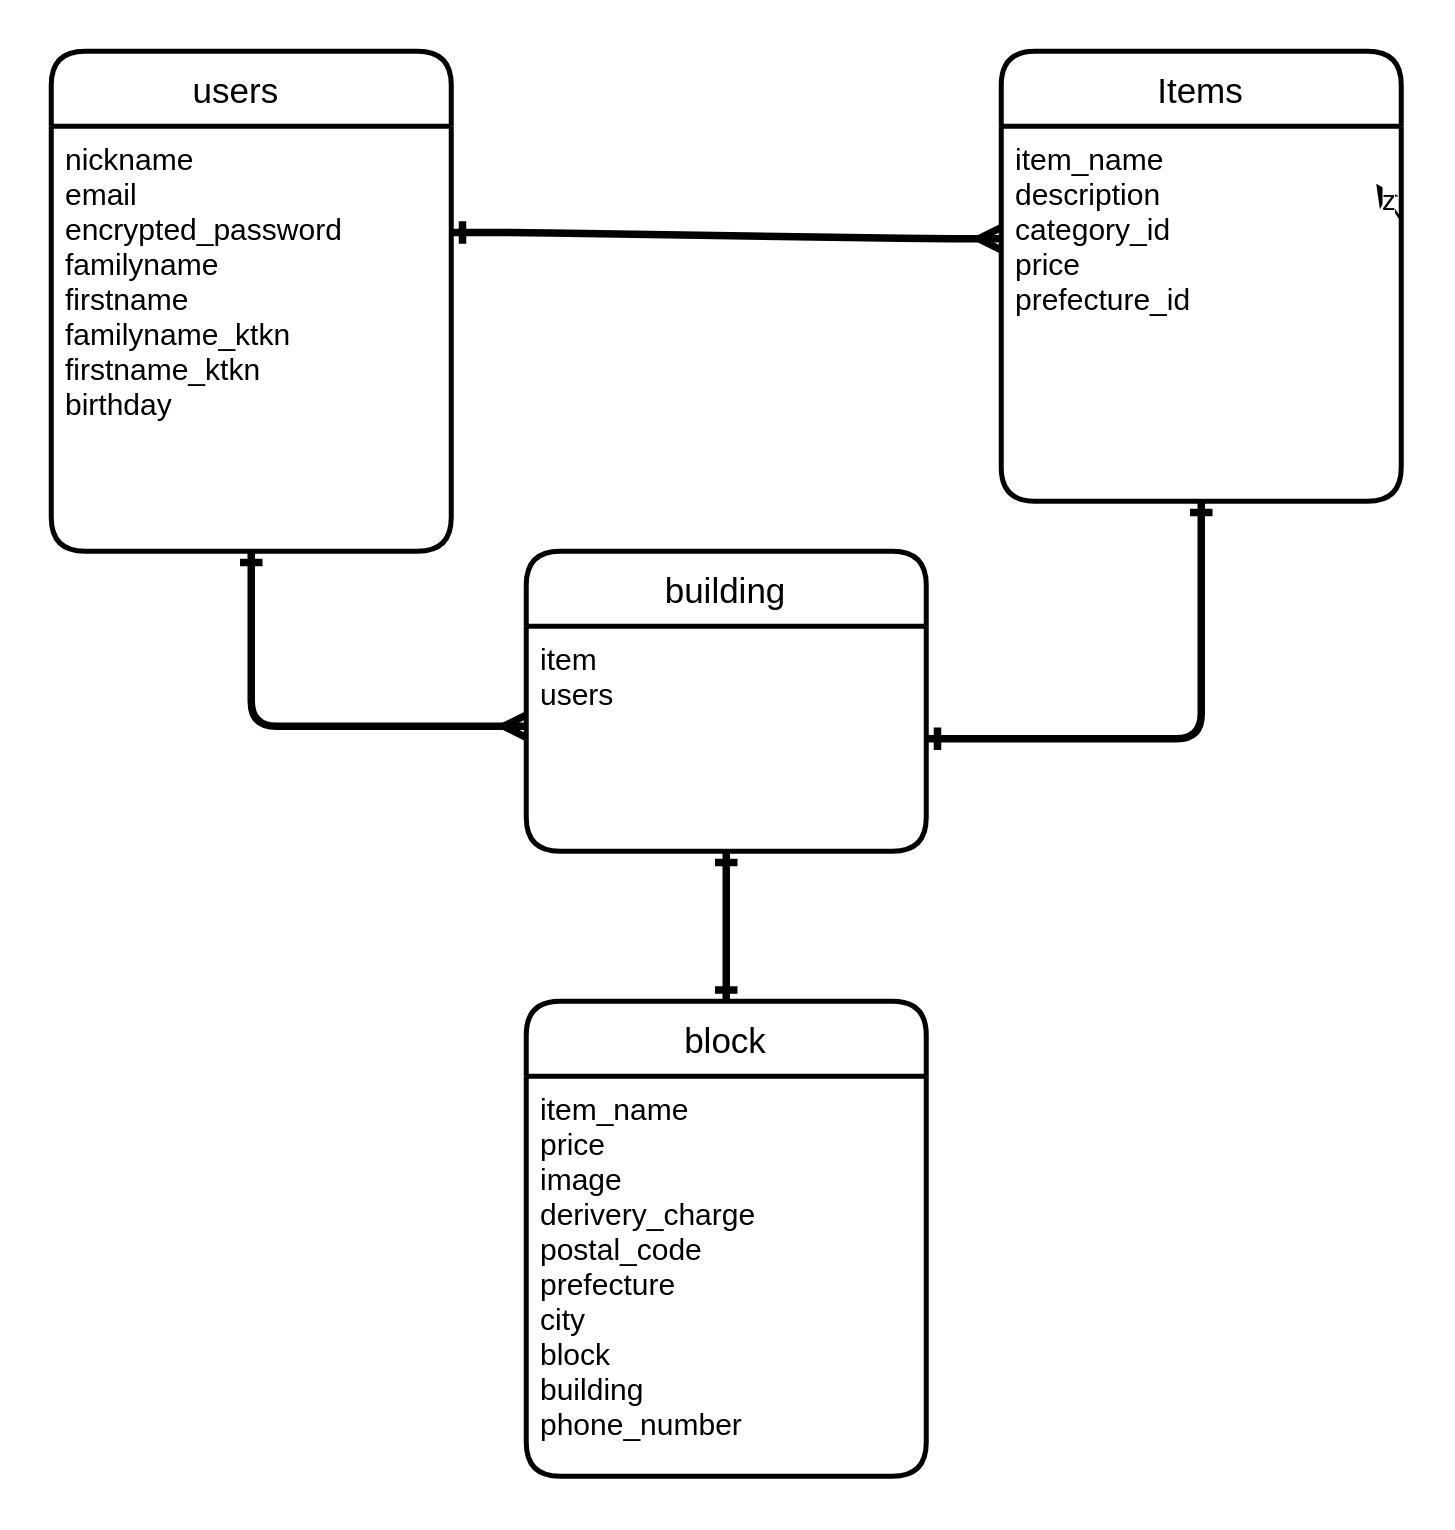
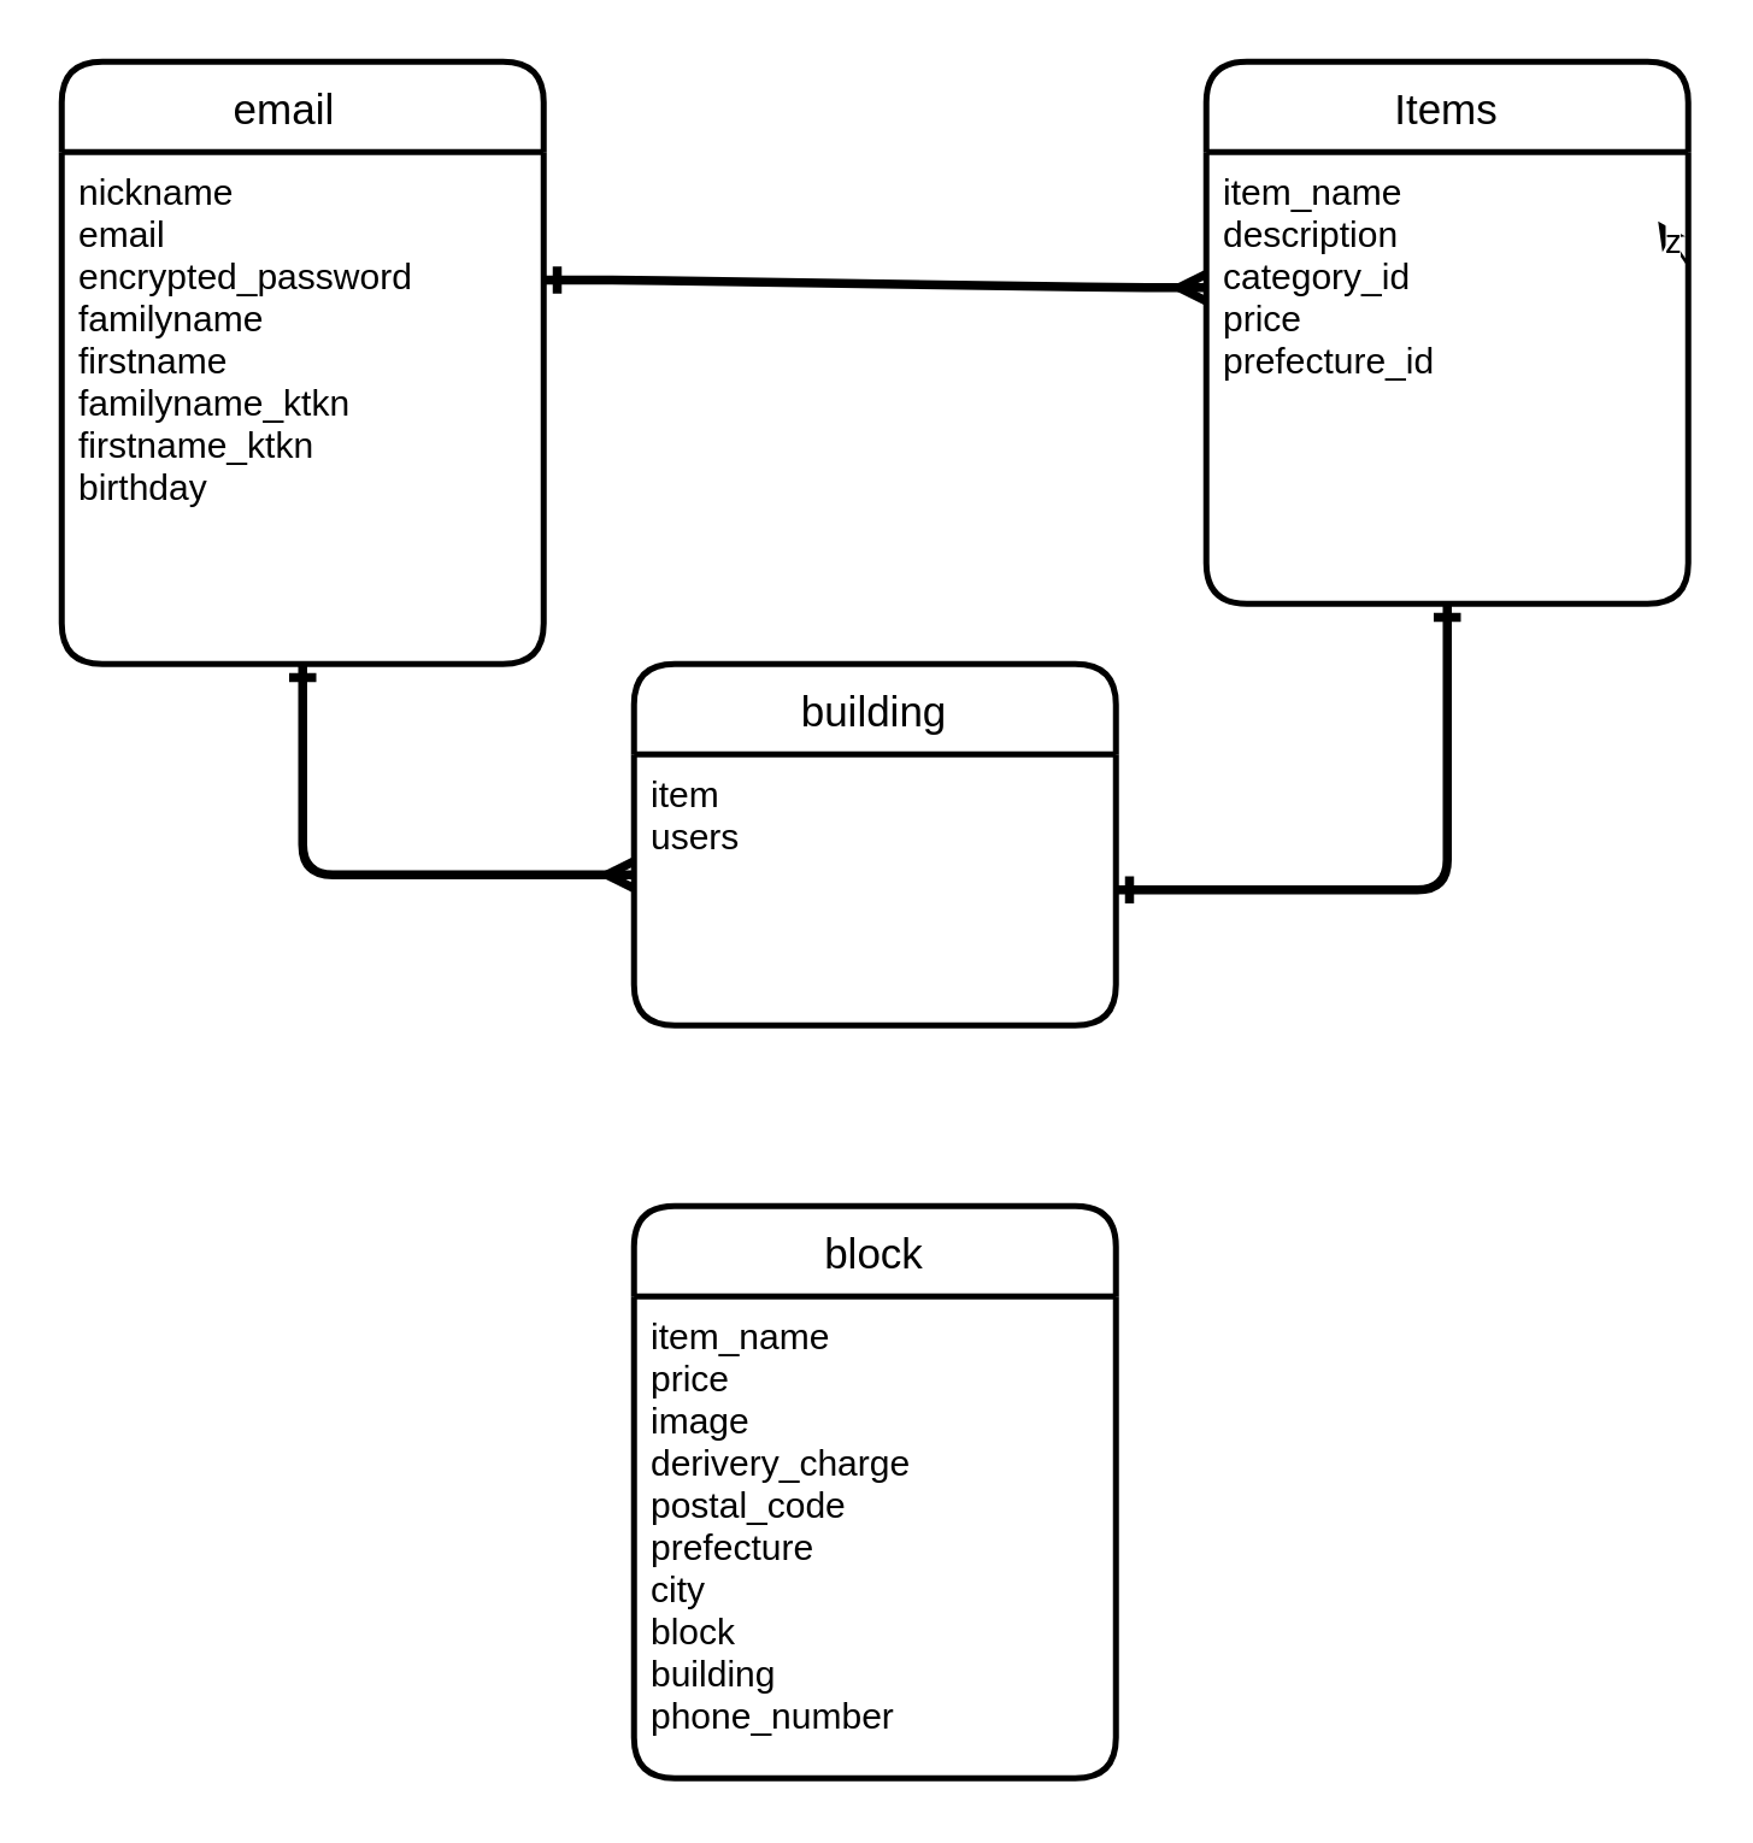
  <mxCell id="0" />
  <mxCell id="1" parent="0" />
- <mxCell id="2" value="users   " style="swimlane;childLayout=stackLayout;horizontal=1;startSize=30;horizontalStack=0;rounded=1;fontSize=14;fontStyle=0;strokeWidth=2;resizeParent=0;resizeLast=1;shadow=0;dashed=0;align=center;" parent="1" vertex="1"><mxGeometry x="20" y="20" width="160" height="200" as="geometry" /></mxCell>
+ <mxCell id="2" value="email   " style="swimlane;childLayout=stackLayout;horizontal=1;startSize=30;horizontalStack=0;rounded=1;fontSize=14;fontStyle=0;strokeWidth=2;resizeParent=0;resizeLast=1;shadow=0;dashed=0;align=center;" parent="1" vertex="1"><mxGeometry x="20" y="20" width="160" height="200" as="geometry" /></mxCell>
  <mxCell id="3" value="nickname&#10;email&#10;encrypted_password&#10;familyname&#10;firstname&#10;familyname_ktkn&#10;firstname_ktkn&#10;birthday" style="align=left;strokeColor=none;fillColor=none;spacingLeft=4;fontSize=12;verticalAlign=top;resizable=0;rotatable=0;part=1;" parent="2" vertex="1"><mxGeometry y="30" width="160" height="170" as="geometry" /></mxCell>
  <mxCell id="4" value="Items" style="swimlane;childLayout=stackLayout;horizontal=1;startSize=30;horizontalStack=0;rounded=1;fontSize=14;fontStyle=0;strokeWidth=2;resizeParent=0;resizeLast=1;shadow=0;dashed=0;align=center;" parent="1" vertex="1"><mxGeometry x="400" y="20" width="160" height="180" as="geometry" /></mxCell>
  <mxCell id="5" value="item_name&#10;description&#10;category_id&#10;price&#10;prefecture_id" style="align=left;strokeColor=none;fillColor=none;spacingLeft=4;fontSize=12;verticalAlign=top;resizable=0;rotatable=0;part=1;" parent="4" vertex="1"><mxGeometry y="30" width="160" height="150" as="geometry" /></mxCell>
  <mxCell id="6" value="" style="edgeStyle=entityRelationEdgeStyle;fontSize=12;html=1;endArrow=ERmany;exitX=1;exitY=0.25;exitDx=0;exitDy=0;targetPerimeterSpacing=5;sourcePerimeterSpacing=5;endSize=5;startSize=5;strokeWidth=3;startArrow=ERone;startFill=0;" parent="1" source="3" edge="1"><mxGeometry width="100" height="100" relative="1" as="geometry"><mxPoint x="230" y="190" as="sourcePoint" /><mxPoint x="400" y="95" as="targetPoint" /></mxGeometry></mxCell>
  <mxCell id="7" value="z" style="edgeStyle=none;html=1;exitX=1;exitY=0.25;exitDx=0;exitDy=0;targetPerimeterSpacing=6;" parent="1" source="5" edge="1"><mxGeometry relative="1" as="geometry"><mxPoint x="550" y="73" as="targetPoint" /></mxGeometry></mxCell>
  <mxCell id="8" value="building" style="swimlane;childLayout=stackLayout;horizontal=1;startSize=30;horizontalStack=0;rounded=1;fontSize=14;fontStyle=0;strokeWidth=2;resizeParent=0;resizeLast=1;shadow=0;dashed=0;align=center;" parent="1" vertex="1"><mxGeometry x="210" y="220" width="160" height="120" as="geometry" /></mxCell>
  <mxCell id="9" value="item&#10;users" style="align=left;strokeColor=none;fillColor=none;spacingLeft=4;fontSize=12;verticalAlign=top;resizable=0;rotatable=0;part=1;" parent="8" vertex="1"><mxGeometry y="30" width="160" height="90" as="geometry" /></mxCell>
  <mxCell id="10" value="block" style="swimlane;childLayout=stackLayout;horizontal=1;startSize=30;horizontalStack=0;rounded=1;fontSize=14;fontStyle=0;strokeWidth=2;resizeParent=0;resizeLast=1;shadow=0;dashed=0;align=center;" parent="1" vertex="1"><mxGeometry x="210" y="400" width="160" height="190" as="geometry" /></mxCell>
  <mxCell id="11" value="item_name&#10;price&#10;image&#10;derivery_charge&#10;postal_code&#10;prefecture&#10;city&#10;block&#10;building&#10;phone_number" style="align=left;strokeColor=none;fillColor=none;spacingLeft=4;fontSize=12;verticalAlign=top;resizable=0;rotatable=0;part=1;" parent="10" vertex="1"><mxGeometry y="30" width="160" height="160" as="geometry" /></mxCell>
  <mxCell id="12" value="" style="fontSize=12;html=1;endArrow=ERone;endFill=1;startSize=5;endSize=5;sourcePerimeterSpacing=5;targetPerimeterSpacing=5;strokeWidth=3;exitX=1;exitY=0.5;exitDx=0;exitDy=0;entryX=0.5;entryY=1;entryDx=0;entryDy=0;startArrow=ERone;startFill=0;" parent="1" source="9" target="5" edge="1"><mxGeometry width="100" height="100" relative="1" as="geometry"><mxPoint x="230" y="360" as="sourcePoint" /><mxPoint x="480" y="295" as="targetPoint" /><Array as="points"><mxPoint x="480" y="295" /></Array></mxGeometry></mxCell>
  <mxCell id="13" value="" style="fontSize=12;html=1;endArrow=ERmany;startSize=5;endSize=5;sourcePerimeterSpacing=5;targetPerimeterSpacing=5;strokeWidth=3;exitX=0.5;exitY=1;exitDx=0;exitDy=0;startArrow=ERone;startFill=0;" parent="1" source="3" edge="1"><mxGeometry width="100" height="100" relative="1" as="geometry"><mxPoint x="110" y="390" as="sourcePoint" /><mxPoint x="210" y="290" as="targetPoint" /><Array as="points"><mxPoint x="100" y="290" /></Array></mxGeometry></mxCell>
- <mxCell id="14" value="" style="fontSize=12;html=1;endArrow=ERone;endFill=1;startSize=5;endSize=5;sourcePerimeterSpacing=5;targetPerimeterSpacing=5;strokeWidth=3;exitX=0.5;exitY=1;exitDx=0;exitDy=0;entryX=0.5;entryY=0;entryDx=0;entryDy=0;startArrow=ERone;startFill=0;" parent="1" source="9" target="10" edge="1"><mxGeometry width="100" height="100" relative="1" as="geometry"><mxPoint x="380" y="305" as="sourcePoint" /><mxPoint x="490" y="150" as="targetPoint" /><Array as="points" /></mxGeometry></mxCell>
